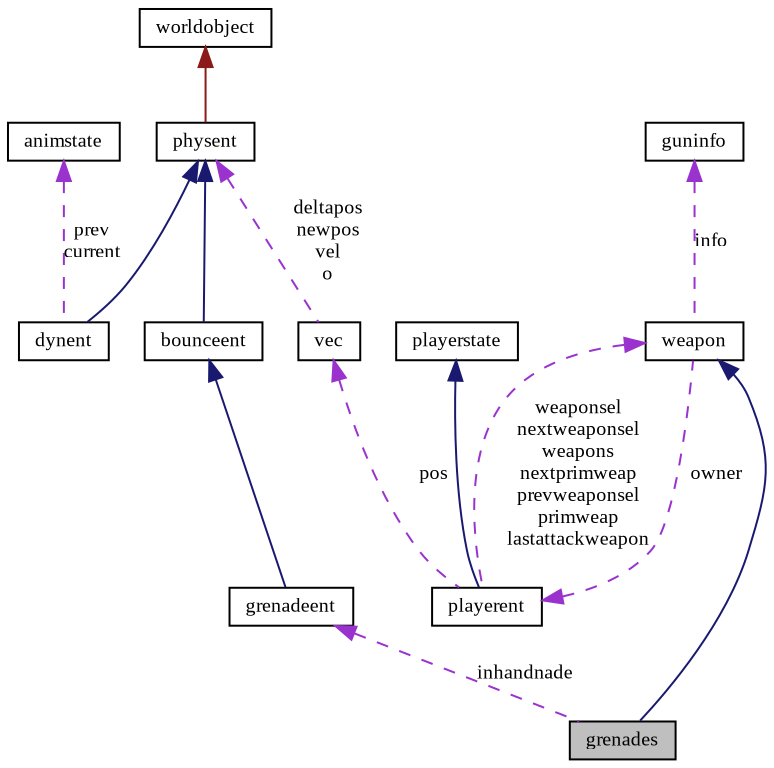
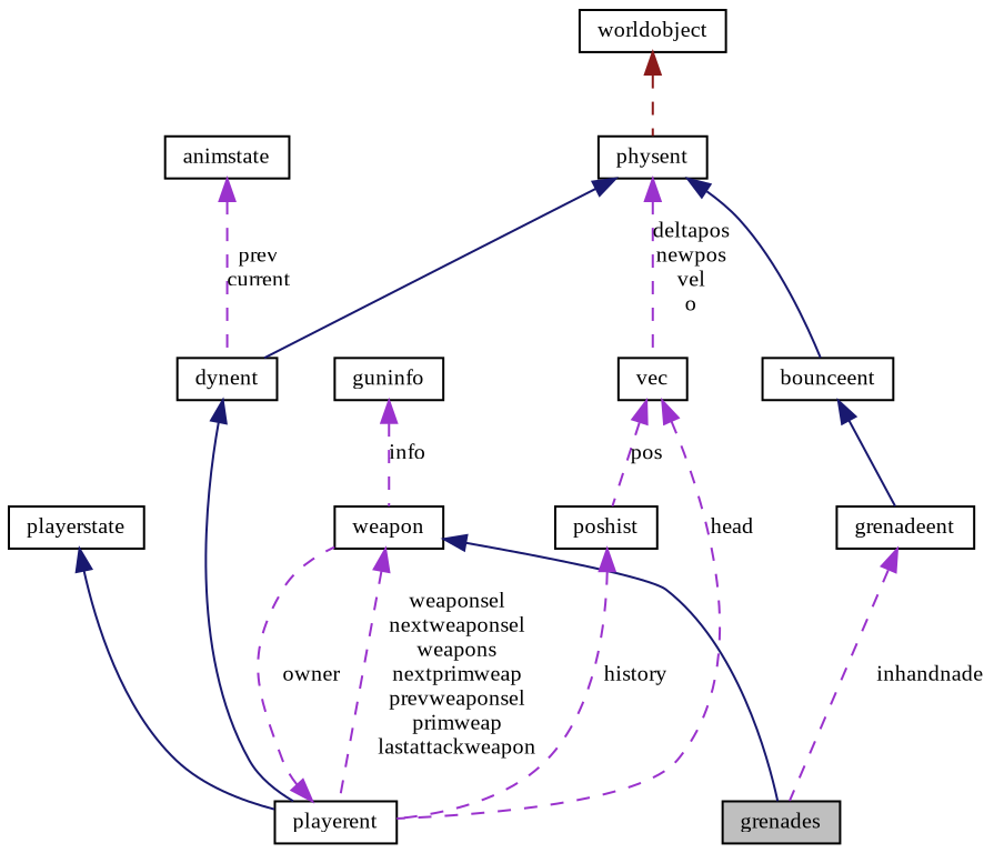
  digraph {
    fontname="Liberation Serif"
    node [color=black fillcolor=white fontname="Liberation Serif" fontsize=10 shape=record style=filled]
    edge [color=darkorchid3 dir=back fontname="Liberation Serif" fontsize=10 labelfontname=FreeSans labelfontsize=10 style=dashed]
    n1 [fillcolor=grey75 fontcolor=black height=0.2 label=grenades width=0.4]
    n2 [height=0.2 label=weapon width=0.4]
    n3 [height=0.2 label=playerent width=0.4]
    n4 [height=0.2 label=bounceent width=0.4]
    n5 [height=0.2 label=grenadeent width=0.4]
    n6 [height=0.2 label=dynent width=0.4]
    n7 [height=0.2 label=physent width=0.4]
    n8 [height=0.2 label=vec width=0.4]
    n9 [height=0.2 label=worldobject width=0.4]
+   n10 [height=0.2 label=poshist width=0.4]
    n11 [height=0.2 label=animstate width=0.4]
    n12 [height=0.2 label=playerstate width=0.4]
    n13 [height=0.2 label=guninfo width=0.4]
    n2 -> n1 [color=midnightblue style=solid]
    n2 -> n3 [label="weaponsel\nnextweaponsel\nweapons\nnextprimweap\nprevweaponsel\nprimweap\nlastattackweapon"]
    n3 -> n2 [label=owner]
    n4 -> n5 [color=midnightblue style=solid]
    n5 -> n1 [label=inhandnade]
+   n6 -> n3 [color=midnightblue style=solid]
    n7 -> n4 [color=midnightblue style=solid]
    n7 -> n6 [color=midnightblue style=solid]
    n7 -> n8 [label="deltapos\nnewpos\nvel\no"]
-   n8 -> n3 [label=pos]
-   n9 -> n7 [color=firebrick4 style=solid]
+   n8 -> n3 [label=head]
+   n8 -> n10 [label=pos]
+   n9 -> n7 [color=firebrick4]
+   n10 -> n3 [label=history]
    n11 -> n6 [label="prev\ncurrent"]
    n12 -> n3 [color=midnightblue style=solid]
    n13 -> n2 [label=info]
  }
